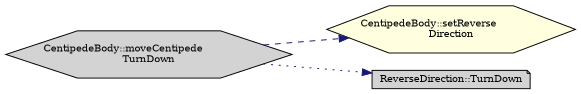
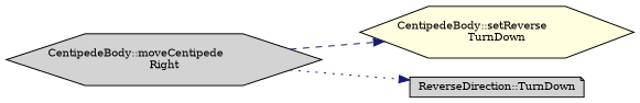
  digraph {
    fontname="DejaVu Serif"
    rankdir=LR
    node [color=black fillcolor=lightgrey fontname="DejaVu Serif" fontsize=10 shape=hexagon style=filled]
    edge [color=midnightblue fontname="DejaVu Serif" fontsize=10 labelfontname=Helvetica labelfontsize=10]
-   n1 [fontcolor=black height=0.2 label="CentipedeBody::moveCentipede\lTurnDown" width=0.4]
-   n2 [fillcolor=lightyellow height=0.2 label="CentipedeBody::setReverse\lDirection" width=0.4]
+   n1 [fontcolor=black height=0.2 label="CentipedeBody::moveCentipede\lRight" width=0.4]
+   n2 [fillcolor=lightyellow height=0.2 label="CentipedeBody::setReverse\lTurnDown" width=0.4]
    n3 [height=0.2 label="ReverseDirection::TurnDown" shape=note width=0.4]
    n1 -> n2 [style=dashed]
    n1 -> n3 [style=dotted]
  }
